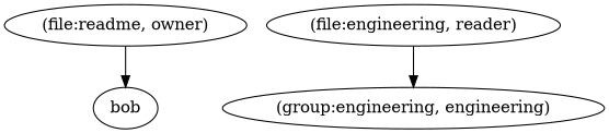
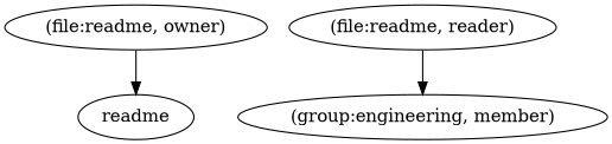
  digraph {
    n1 [label="(file:readme, owner)"]
-   n2 [label=bob]
-   n3 [label="(file:engineering, reader)"]
-   n4 [label="(group:engineering, engineering)"]
+   n2 [label=readme]
+   n3 [label="(file:readme, reader)"]
+   n4 [label="(group:engineering, member)"]
    n1 -> n2
    n3 -> n4
  }
